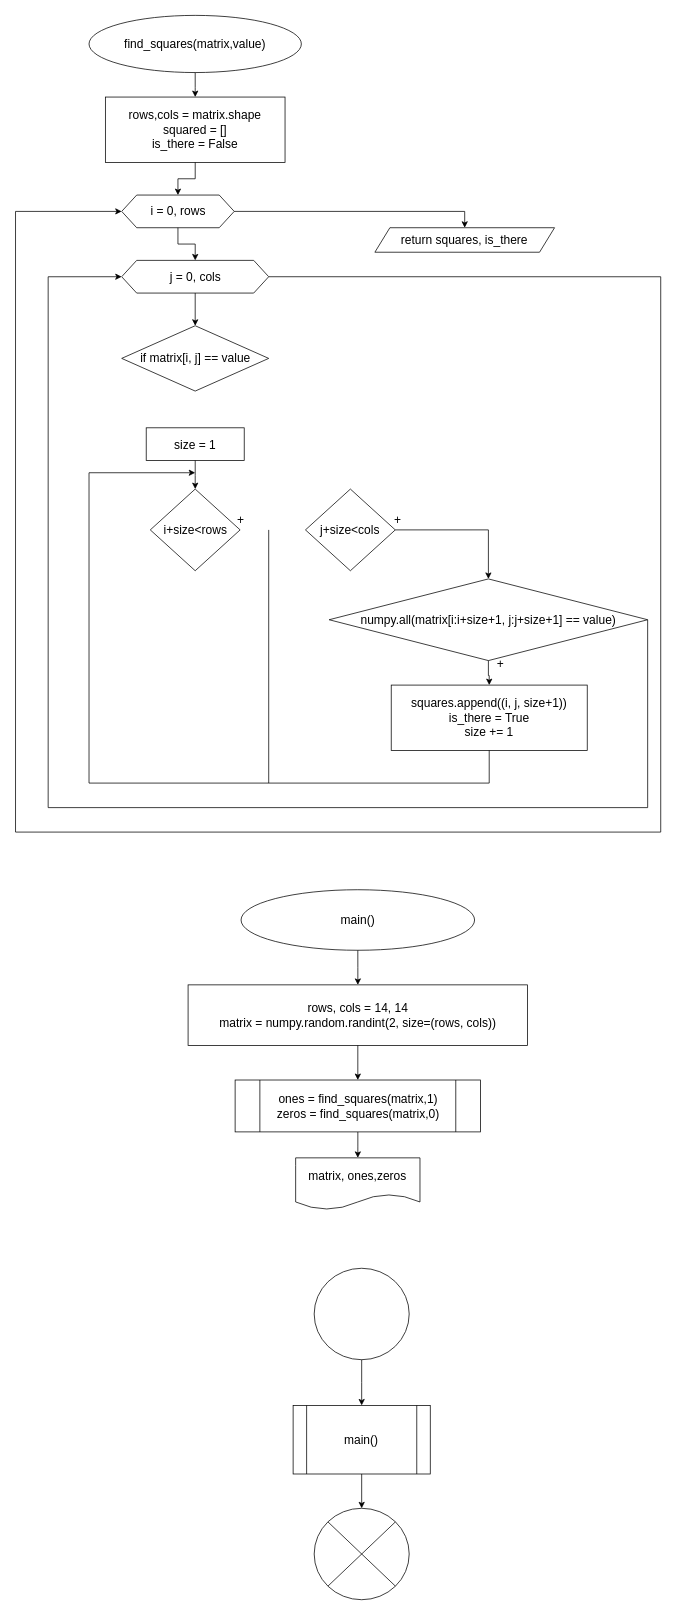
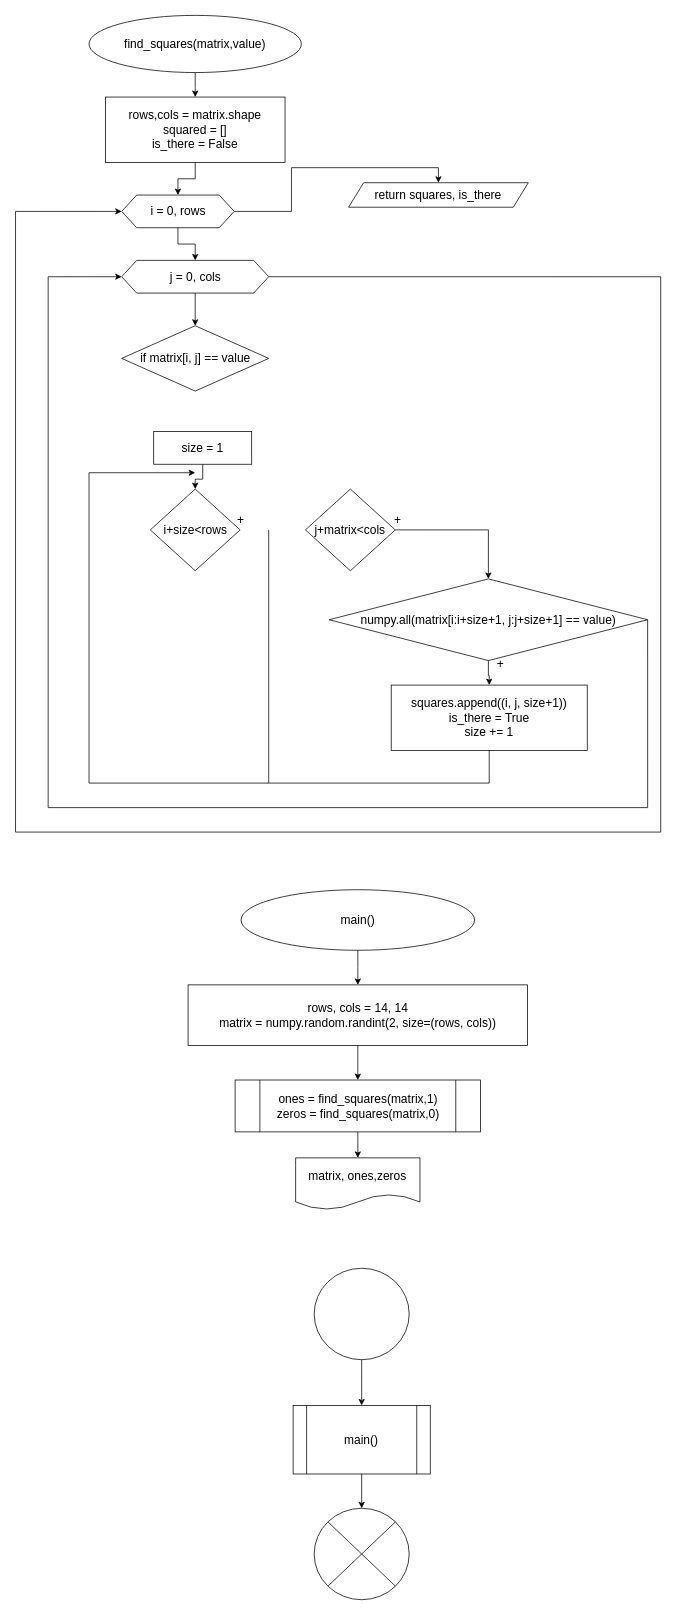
  <mxCell id="0" />
  <mxCell id="1" parent="0" />
  <mxCell id="2" value="" style="group" vertex="1" connectable="0" parent="1"><mxGeometry x="250" y="1185.44" width="452.5" height="426.56" as="geometry" /></mxCell>
  <mxCell id="3" value="&lt;font style=&quot;font-size: 16px;&quot;&gt;main()&lt;/font&gt;" style="ellipse;whiteSpace=wrap;html=1;" vertex="1" parent="2"><mxGeometry x="70.613" width="311.274" height="80.701" as="geometry" /></mxCell>
  <mxCell id="4" value="&lt;div style=&quot;font-size: 16px;&quot;&gt;&lt;font style=&quot;font-size: 16px;&quot;&gt;rows, cols = 14, 14&lt;/font&gt;&lt;/div&gt;&lt;div style=&quot;font-size: 16px;&quot;&gt;&lt;font style=&quot;font-size: 16px;&quot;&gt;matrix = numpy.random.randint(2, size=(rows, cols))&lt;/font&gt;&lt;/div&gt;" style="rounded=0;whiteSpace=wrap;html=1;" vertex="1" parent="2"><mxGeometry y="126.815" width="452.5" height="80.701" as="geometry" /></mxCell>
  <mxCell id="5" style="edgeStyle=orthogonalEdgeStyle;rounded=0;orthogonalLoop=1;jettySize=auto;html=1;exitX=0.5;exitY=1;exitDx=0;exitDy=0;" edge="1" parent="2" source="3" target="4"><mxGeometry relative="1" as="geometry"><mxPoint x="227.019" y="115.286" as="targetPoint" /></mxGeometry></mxCell>
  <mxCell id="6" value="&lt;font style=&quot;font-size: 16px;&quot;&gt;matrix, ones,zeros&lt;/font&gt;" style="shape=document;whiteSpace=wrap;html=1;boundedLbl=1;" vertex="1" parent="2"><mxGeometry x="143.382" y="357.388" width="165.725" height="69.172" as="geometry" /></mxCell>
  <mxCell id="7" style="edgeStyle=orthogonalEdgeStyle;rounded=0;orthogonalLoop=1;jettySize=auto;html=1;entryX=0.5;entryY=0;entryDx=0;entryDy=0;" edge="1" parent="2" source="8" target="6"><mxGeometry relative="1" as="geometry" /></mxCell>
  <mxCell id="8" value="&lt;div style=&quot;font-size: 16px;&quot;&gt;&lt;font style=&quot;font-size: 16px;&quot;&gt;ones = find_squares(matrix,1)&lt;/font&gt;&lt;/div&gt;&lt;div style=&quot;font-size: 16px;&quot;&gt;&lt;font style=&quot;font-size: 16px;&quot;&gt;zeros = find_squares(matrix,0)&lt;/font&gt;&lt;/div&gt;" style="shape=process;whiteSpace=wrap;html=1;backgroundOutline=1;" vertex="1" parent="2"><mxGeometry x="62.693" y="253.63" width="327.126" height="69.172" as="geometry" /></mxCell>
  <mxCell id="9" style="edgeStyle=orthogonalEdgeStyle;rounded=0;orthogonalLoop=1;jettySize=auto;html=1;" edge="1" parent="2" source="4" target="8"><mxGeometry relative="1" as="geometry"><mxPoint x="227.691" y="242.102" as="targetPoint" /></mxGeometry></mxCell>
  <mxCell id="10" value="" style="group" vertex="1" connectable="0" parent="1"><mxGeometry x="390" y="1690" width="182.81" height="441.8" as="geometry" /></mxCell>
  <mxCell id="11" value="" style="ellipse;whiteSpace=wrap;html=1;" vertex="1" parent="10"><mxGeometry x="28.084" width="126.642" height="121.876" as="geometry" /></mxCell>
  <mxCell id="12" value="&lt;font style=&quot;font-size: 16px;&quot;&gt;main()&lt;/font&gt;" style="shape=process;whiteSpace=wrap;html=1;backgroundOutline=1;" vertex="1" parent="10"><mxGeometry y="182.814" width="182.81" height="91.407" as="geometry" /></mxCell>
  <mxCell id="13" style="edgeStyle=orthogonalEdgeStyle;rounded=0;orthogonalLoop=1;jettySize=auto;html=1;" edge="1" parent="10" source="11" target="12"><mxGeometry relative="1" as="geometry"><mxPoint x="91.405" y="228.517" as="targetPoint" /></mxGeometry></mxCell>
  <mxCell id="14" value="" style="ellipse;whiteSpace=wrap;html=1;" vertex="1" parent="10"><mxGeometry x="28.084" y="319.924" width="126.642" height="121.876" as="geometry" /></mxCell>
  <mxCell id="15" value="" style="endArrow=none;html=1;rounded=0;exitX=0;exitY=1;exitDx=0;exitDy=0;entryX=1;entryY=0;entryDx=0;entryDy=0;" edge="1" parent="10" source="14" target="14"><mxGeometry width="50" height="50" relative="1" as="geometry"><mxPoint x="195.66" y="335.159" as="sourcePoint" /><mxPoint x="271.831" y="258.986" as="targetPoint" /></mxGeometry></mxCell>
  <mxCell id="16" style="edgeStyle=orthogonalEdgeStyle;rounded=0;orthogonalLoop=1;jettySize=auto;html=1;entryX=0.5;entryY=0;entryDx=0;entryDy=0;" edge="1" parent="10" source="12" target="14"><mxGeometry relative="1" as="geometry"><mxPoint x="120.677" y="289.455" as="targetPoint" /></mxGeometry></mxCell>
  <mxCell id="17" value="" style="endArrow=none;html=1;rounded=0;exitX=1;exitY=1;exitDx=0;exitDy=0;entryX=0;entryY=0;entryDx=0;entryDy=0;" edge="1" parent="10" source="14" target="14"><mxGeometry width="50" height="50" relative="1" as="geometry"><mxPoint x="195.66" y="335.159" as="sourcePoint" /><mxPoint x="271.831" y="258.986" as="targetPoint" /></mxGeometry></mxCell>
  <mxCell id="18" value="" style="group" vertex="1" connectable="0" parent="1"><mxGeometry x="20" y="20" width="860" height="1088.61" as="geometry" /></mxCell>
  <mxCell id="19" value="&lt;font style=&quot;font-size: 16px;&quot;&gt;find_squares(matrix,value)&lt;/font&gt;" style="ellipse;whiteSpace=wrap;html=1;" vertex="1" parent="18"><mxGeometry x="97.975" width="283.038" height="76.203" as="geometry" /></mxCell>
  <mxCell id="20" value="&lt;div style=&quot;font-size: 16px;&quot;&gt;&lt;font style=&quot;font-size: 16px;&quot;&gt;rows,cols = matrix.shape&lt;/font&gt;&lt;/div&gt;&lt;div style=&quot;font-size: 16px;&quot;&gt;&lt;font style=&quot;font-size: 16px;&quot;&gt;squared = []&lt;/font&gt;&lt;/div&gt;&lt;div style=&quot;font-size: 16px;&quot;&gt;&lt;font style=&quot;font-size: 16px;&quot;&gt;is_there = False&lt;font style=&quot;font-size: 16px;&quot;&gt;&lt;br&gt;&lt;/font&gt;&lt;/font&gt;&lt;/div&gt;" style="rounded=0;whiteSpace=wrap;html=1;" vertex="1" parent="18"><mxGeometry x="119.747" y="108.861" width="239.494" height="87.089" as="geometry" /></mxCell>
  <mxCell id="21" style="edgeStyle=orthogonalEdgeStyle;rounded=0;orthogonalLoop=1;jettySize=auto;html=1;exitX=0.5;exitY=1;exitDx=0;exitDy=0;" edge="1" parent="18" source="19" target="20"><mxGeometry relative="1" as="geometry"><mxPoint x="239.494" y="108.861" as="targetPoint" /></mxGeometry></mxCell>
  <mxCell id="22" value="&lt;font style=&quot;font-size: 16px;&quot;&gt;i = 0, rows&lt;/font&gt;" style="shape=hexagon;perimeter=hexagonPerimeter2;whiteSpace=wrap;html=1;fixedSize=1;" vertex="1" parent="18"><mxGeometry x="141.519" y="239.494" width="150" height="43.544" as="geometry" /></mxCell>
  <mxCell id="23" style="edgeStyle=orthogonalEdgeStyle;rounded=0;orthogonalLoop=1;jettySize=auto;html=1;" edge="1" parent="18" source="20" target="22"><mxGeometry relative="1" as="geometry"><mxPoint x="239.494" y="239.494" as="targetPoint" /></mxGeometry></mxCell>
  <mxCell id="24" style="edgeStyle=orthogonalEdgeStyle;rounded=0;orthogonalLoop=1;jettySize=auto;html=1;entryX=0;entryY=0.5;entryDx=0;entryDy=0;exitX=1;exitY=0.5;exitDx=0;exitDy=0;" edge="1" parent="18" source="25" target="22"><mxGeometry relative="1" as="geometry"><Array as="points"><mxPoint x="860" y="348.355" /><mxPoint x="860" y="1088.61" /><mxPoint y="1088.61" /><mxPoint y="261.266" /></Array></mxGeometry></mxCell>
  <mxCell id="25" value="&lt;font style=&quot;font-size: 16px;&quot;&gt;j = 0, cols&lt;br&gt;&lt;/font&gt;" style="shape=hexagon;perimeter=hexagonPerimeter2;whiteSpace=wrap;html=1;fixedSize=1;" vertex="1" parent="18"><mxGeometry x="141.519" y="326.583" width="195.949" height="43.544" as="geometry" /></mxCell>
  <mxCell id="26" value="" style="edgeStyle=orthogonalEdgeStyle;rounded=0;orthogonalLoop=1;jettySize=auto;html=1;" edge="1" parent="18" source="22" target="25"><mxGeometry relative="1" as="geometry" /></mxCell>
  <mxCell id="27" value="&lt;font style=&quot;font-size: 16px;&quot;&gt;if matrix[i, j] == value&lt;/font&gt;" style="rhombus;whiteSpace=wrap;html=1;" vertex="1" parent="18"><mxGeometry x="141.519" y="413.672" width="195.949" height="87.089" as="geometry" /></mxCell>
  <mxCell id="28" value="" style="edgeStyle=orthogonalEdgeStyle;rounded=0;orthogonalLoop=1;jettySize=auto;html=1;" edge="1" parent="18" source="25" target="27"><mxGeometry relative="1" as="geometry" /></mxCell>
- <mxCell id="29" value="&lt;font style=&quot;font-size: 16px;&quot;&gt;size = 1&lt;/font&gt;" style="rounded=0;whiteSpace=wrap;html=1;" vertex="1" parent="18"><mxGeometry x="174.177" y="549.748" width="130.633" height="43.544" as="geometry" /></mxCell>
+ <mxCell id="29" value="&lt;font style=&quot;font-size: 16px;&quot;&gt;size = 1&lt;/font&gt;" style="rounded=0;whiteSpace=wrap;html=1;" vertex="1" parent="18"><mxGeometry x="184.177" y="554.748" width="130.633" height="43.544" as="geometry" /></mxCell>
  <mxCell id="30" value="&lt;font style=&quot;font-size: 16px;&quot;&gt;i+size&amp;lt;rows&lt;/font&gt;" style="rhombus;whiteSpace=wrap;html=1;" vertex="1" parent="18"><mxGeometry x="179.62" y="631.394" width="119.747" height="108.861" as="geometry" /></mxCell>
  <mxCell id="31" style="edgeStyle=orthogonalEdgeStyle;rounded=0;orthogonalLoop=1;jettySize=auto;html=1;" edge="1" parent="18" source="29" target="30"><mxGeometry relative="1" as="geometry"><mxPoint x="239.494" y="631.394" as="targetPoint" /></mxGeometry></mxCell>
- <mxCell id="32" value="&lt;font style=&quot;font-size: 16px;&quot;&gt;j+size&amp;lt;cols&lt;/font&gt;" style="rhombus;whiteSpace=wrap;html=1;" vertex="1" parent="18"><mxGeometry x="386.456" y="631.394" width="119.747" height="108.861" as="geometry" /></mxCell>
+ <mxCell id="32" value="&lt;font style=&quot;font-size: 16px;&quot;&gt;j+matrix&amp;lt;cols&lt;/font&gt;" style="rhombus;whiteSpace=wrap;html=1;" vertex="1" parent="18"><mxGeometry x="386.456" y="631.394" width="119.747" height="108.861" as="geometry" /></mxCell>
  <mxCell id="33" value="&lt;font style=&quot;font-size: 16px;&quot;&gt;+&lt;/font&gt;" style="text;html=1;align=center;verticalAlign=middle;resizable=0;points=[];autosize=1;strokeColor=none;fillColor=none;" vertex="1" parent="18"><mxGeometry x="285.215" y="657.52" width="30" height="30" as="geometry" /></mxCell>
  <mxCell id="34" style="edgeStyle=orthogonalEdgeStyle;rounded=0;orthogonalLoop=1;jettySize=auto;html=1;entryX=0;entryY=0.5;entryDx=0;entryDy=0;exitX=1;exitY=0.5;exitDx=0;exitDy=0;" edge="1" parent="18" source="35" target="25"><mxGeometry relative="1" as="geometry"><Array as="points"><mxPoint x="842.582" y="1055.952" /><mxPoint x="43.544" y="1055.952" /><mxPoint x="43.544" y="348.355" /></Array></mxGeometry></mxCell>
  <mxCell id="35" value="&lt;font style=&quot;font-size: 16px;&quot;&gt;numpy.all(matrix[i:i+size+1, j:j+size+1] == value)&lt;/font&gt;" style="rhombus;whiteSpace=wrap;html=1;" vertex="1" parent="18"><mxGeometry x="418.025" y="751.141" width="424.557" height="108.861" as="geometry" /></mxCell>
  <mxCell id="36" style="edgeStyle=orthogonalEdgeStyle;rounded=0;orthogonalLoop=1;jettySize=auto;html=1;exitX=1;exitY=0.5;exitDx=0;exitDy=0;" edge="1" parent="18" source="32" target="35"><mxGeometry relative="1" as="geometry"><mxPoint x="620.506" y="685.824" as="targetPoint" /><mxPoint x="504.014" y="687.991" as="sourcePoint" /></mxGeometry></mxCell>
  <mxCell id="37" value="&lt;font style=&quot;font-size: 16px;&quot;&gt;+&lt;/font&gt;" style="text;html=1;align=center;verticalAlign=middle;resizable=0;points=[];autosize=1;strokeColor=none;fillColor=none;" vertex="1" parent="18"><mxGeometry x="494.228" y="657.52" width="30" height="30" as="geometry" /></mxCell>
  <mxCell id="38" value="&lt;div style=&quot;font-size: 16px;&quot;&gt;&lt;font style=&quot;font-size: 16px;&quot;&gt;squares.append((i, j, size+1))&lt;/font&gt;&lt;/div&gt;&lt;div style=&quot;font-size: 16px;&quot;&gt;&lt;font style=&quot;font-size: 16px;&quot;&gt;is_there = True&lt;/font&gt;&lt;/div&gt;&lt;font style=&quot;font-size: 16px;&quot;&gt;size += 1&lt;/font&gt;" style="rounded=0;whiteSpace=wrap;html=1;" vertex="1" parent="18"><mxGeometry x="500.759" y="892.66" width="261.266" height="87.089" as="geometry" /></mxCell>
  <mxCell id="39" style="edgeStyle=orthogonalEdgeStyle;rounded=0;orthogonalLoop=1;jettySize=auto;html=1;" edge="1" parent="18" source="35" target="38"><mxGeometry relative="1" as="geometry"><mxPoint x="630.304" y="903.546" as="targetPoint" /></mxGeometry></mxCell>
  <mxCell id="40" value="" style="endArrow=none;html=1;rounded=0;entryX=0.5;entryY=1;entryDx=0;entryDy=0;" edge="1" parent="18" target="38"><mxGeometry width="50" height="50" relative="1" as="geometry"><mxPoint x="631.392" y="1023.293" as="sourcePoint" /><mxPoint x="587.848" y="816.457" as="targetPoint" /></mxGeometry></mxCell>
  <mxCell id="41" value="" style="endArrow=none;html=1;rounded=0;" edge="1" parent="18"><mxGeometry width="50" height="50" relative="1" as="geometry"><mxPoint x="631.392" y="1023.293" as="sourcePoint" /><mxPoint x="97.975" y="1023.293" as="targetPoint" /></mxGeometry></mxCell>
  <mxCell id="42" value="" style="endArrow=none;html=1;rounded=0;" edge="1" parent="18"><mxGeometry width="50" height="50" relative="1" as="geometry"><mxPoint x="97.975" y="1023.293" as="sourcePoint" /><mxPoint x="97.975" y="609.622" as="targetPoint" /></mxGeometry></mxCell>
  <mxCell id="43" value="" style="endArrow=classic;html=1;rounded=0;" edge="1" parent="18"><mxGeometry width="50" height="50" relative="1" as="geometry"><mxPoint x="97.975" y="609.622" as="sourcePoint" /><mxPoint x="239.494" y="609.622" as="targetPoint" /></mxGeometry></mxCell>
  <mxCell id="44" value="&lt;font style=&quot;font-size: 16px;&quot;&gt;+&lt;/font&gt;" style="text;html=1;align=center;verticalAlign=middle;resizable=0;points=[];autosize=1;strokeColor=none;fillColor=none;" vertex="1" parent="18"><mxGeometry x="631.392" y="849.116" width="30" height="30" as="geometry" /></mxCell>
- <mxCell id="45" value="&lt;font style=&quot;font-size: 16px;&quot;&gt;return squares, is_there&lt;/font&gt;" style="shape=parallelogram;perimeter=parallelogramPerimeter;whiteSpace=wrap;html=1;fixedSize=1;" vertex="1" parent="18"><mxGeometry x="478.987" y="283.039" width="239.494" height="32.658" as="geometry" /></mxCell>
+ <mxCell id="45" value="&lt;font style=&quot;font-size: 16px;&quot;&gt;return squares, is_there&lt;/font&gt;" style="shape=parallelogram;perimeter=parallelogramPerimeter;whiteSpace=wrap;html=1;fixedSize=1;" vertex="1" parent="18"><mxGeometry x="443.987" y="223.039" width="239.494" height="32.658" as="geometry" /></mxCell>
  <mxCell id="46" style="edgeStyle=orthogonalEdgeStyle;rounded=0;orthogonalLoop=1;jettySize=auto;html=1;exitX=1;exitY=0.5;exitDx=0;exitDy=0;entryX=0.5;entryY=0;entryDx=0;entryDy=0;" edge="1" parent="18" source="22" target="45"><mxGeometry relative="1" as="geometry"><mxPoint x="478.987" y="261.266" as="targetPoint" /></mxGeometry></mxCell>
  <mxCell id="47" value="" style="endArrow=none;html=1;rounded=0;" edge="1" parent="18"><mxGeometry width="50" height="50" relative="1" as="geometry"><mxPoint x="337.468" y="1023.293" as="sourcePoint" /><mxPoint x="337.468" y="685.824" as="targetPoint" /></mxGeometry></mxCell>
